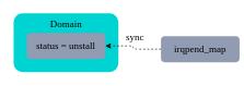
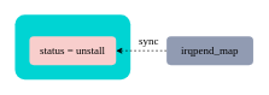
  <mxCell id="0" />
  <mxCell id="1" parent="0" />
  <mxCell id="2" value="" style="rounded=1;whiteSpace=wrap;html=1;fontFamily=Times New Roman;fontSize=15;strokeColor=none;fillColor=#00D4D3;" parent="1" vertex="1"><mxGeometry x="20" y="20" width="160" height="90" as="geometry" /></mxCell>
- <mxCell id="3" value="status = unstall" style="rounded=1;whiteSpace=wrap;html=1;fontFamily=Times New Roman;fontSize=15;fillColor=#919BB2;strokeColor=none;" parent="1" vertex="1"><mxGeometry x="40" y="50" width="120" height="40" as="geometry" /></mxCell>
- <mxCell id="4" value="Domain" style="text;html=1;align=center;verticalAlign=middle;resizable=0;points=[];autosize=1;strokeColor=none;fillColor=none;fontSize=15;fontFamily=Times New Roman;" parent="1" vertex="1"><mxGeometry x="65" y="20" width="70" height="30" as="geometry" /></mxCell>
+ <mxCell id="3" value="status = unstall" style="rounded=1;whiteSpace=wrap;html=1;fontFamily=Times New Roman;fontSize=15;fillColor=#f8cecc;strokeColor=none;" parent="1" vertex="1"><mxGeometry x="40" y="50" width="120" height="40" as="geometry" /></mxCell>
  <mxCell id="5" style="edgeStyle=orthogonalEdgeStyle;rounded=1;orthogonalLoop=1;jettySize=auto;html=1;exitX=0;exitY=0.5;exitDx=0;exitDy=0;entryX=1;entryY=0.5;entryDx=0;entryDy=0;fontFamily=Times New Roman;fontSize=15;dashed=1;" parent="1" source="6" target="3" edge="1"><mxGeometry relative="1" as="geometry" /></mxCell>
- <mxCell id="6" value="irqpend_map" style="rounded=1;whiteSpace=wrap;html=1;fontFamily=Times New Roman;fontSize=15;fillColor=#919BB2;strokeColor=none;" parent="1" vertex="1"><mxGeometry x="245" y="55" width="120" height="40" as="geometry" /></mxCell>
+ <mxCell id="6" value="irqpend_map" style="rounded=1;whiteSpace=wrap;html=1;fontFamily=Times New Roman;fontSize=15;fillColor=#919BB2;strokeColor=none;" parent="1" vertex="1"><mxGeometry x="230" y="50" width="120" height="40" as="geometry" /></mxCell>
  <mxCell id="7" value="sync" style="text;html=1;align=center;verticalAlign=middle;resizable=0;points=[];autosize=1;strokeColor=none;fillColor=none;fontSize=15;fontFamily=Times New Roman;" parent="1" vertex="1"><mxGeometry x="180" y="40" width="50" height="30" as="geometry" /></mxCell>
